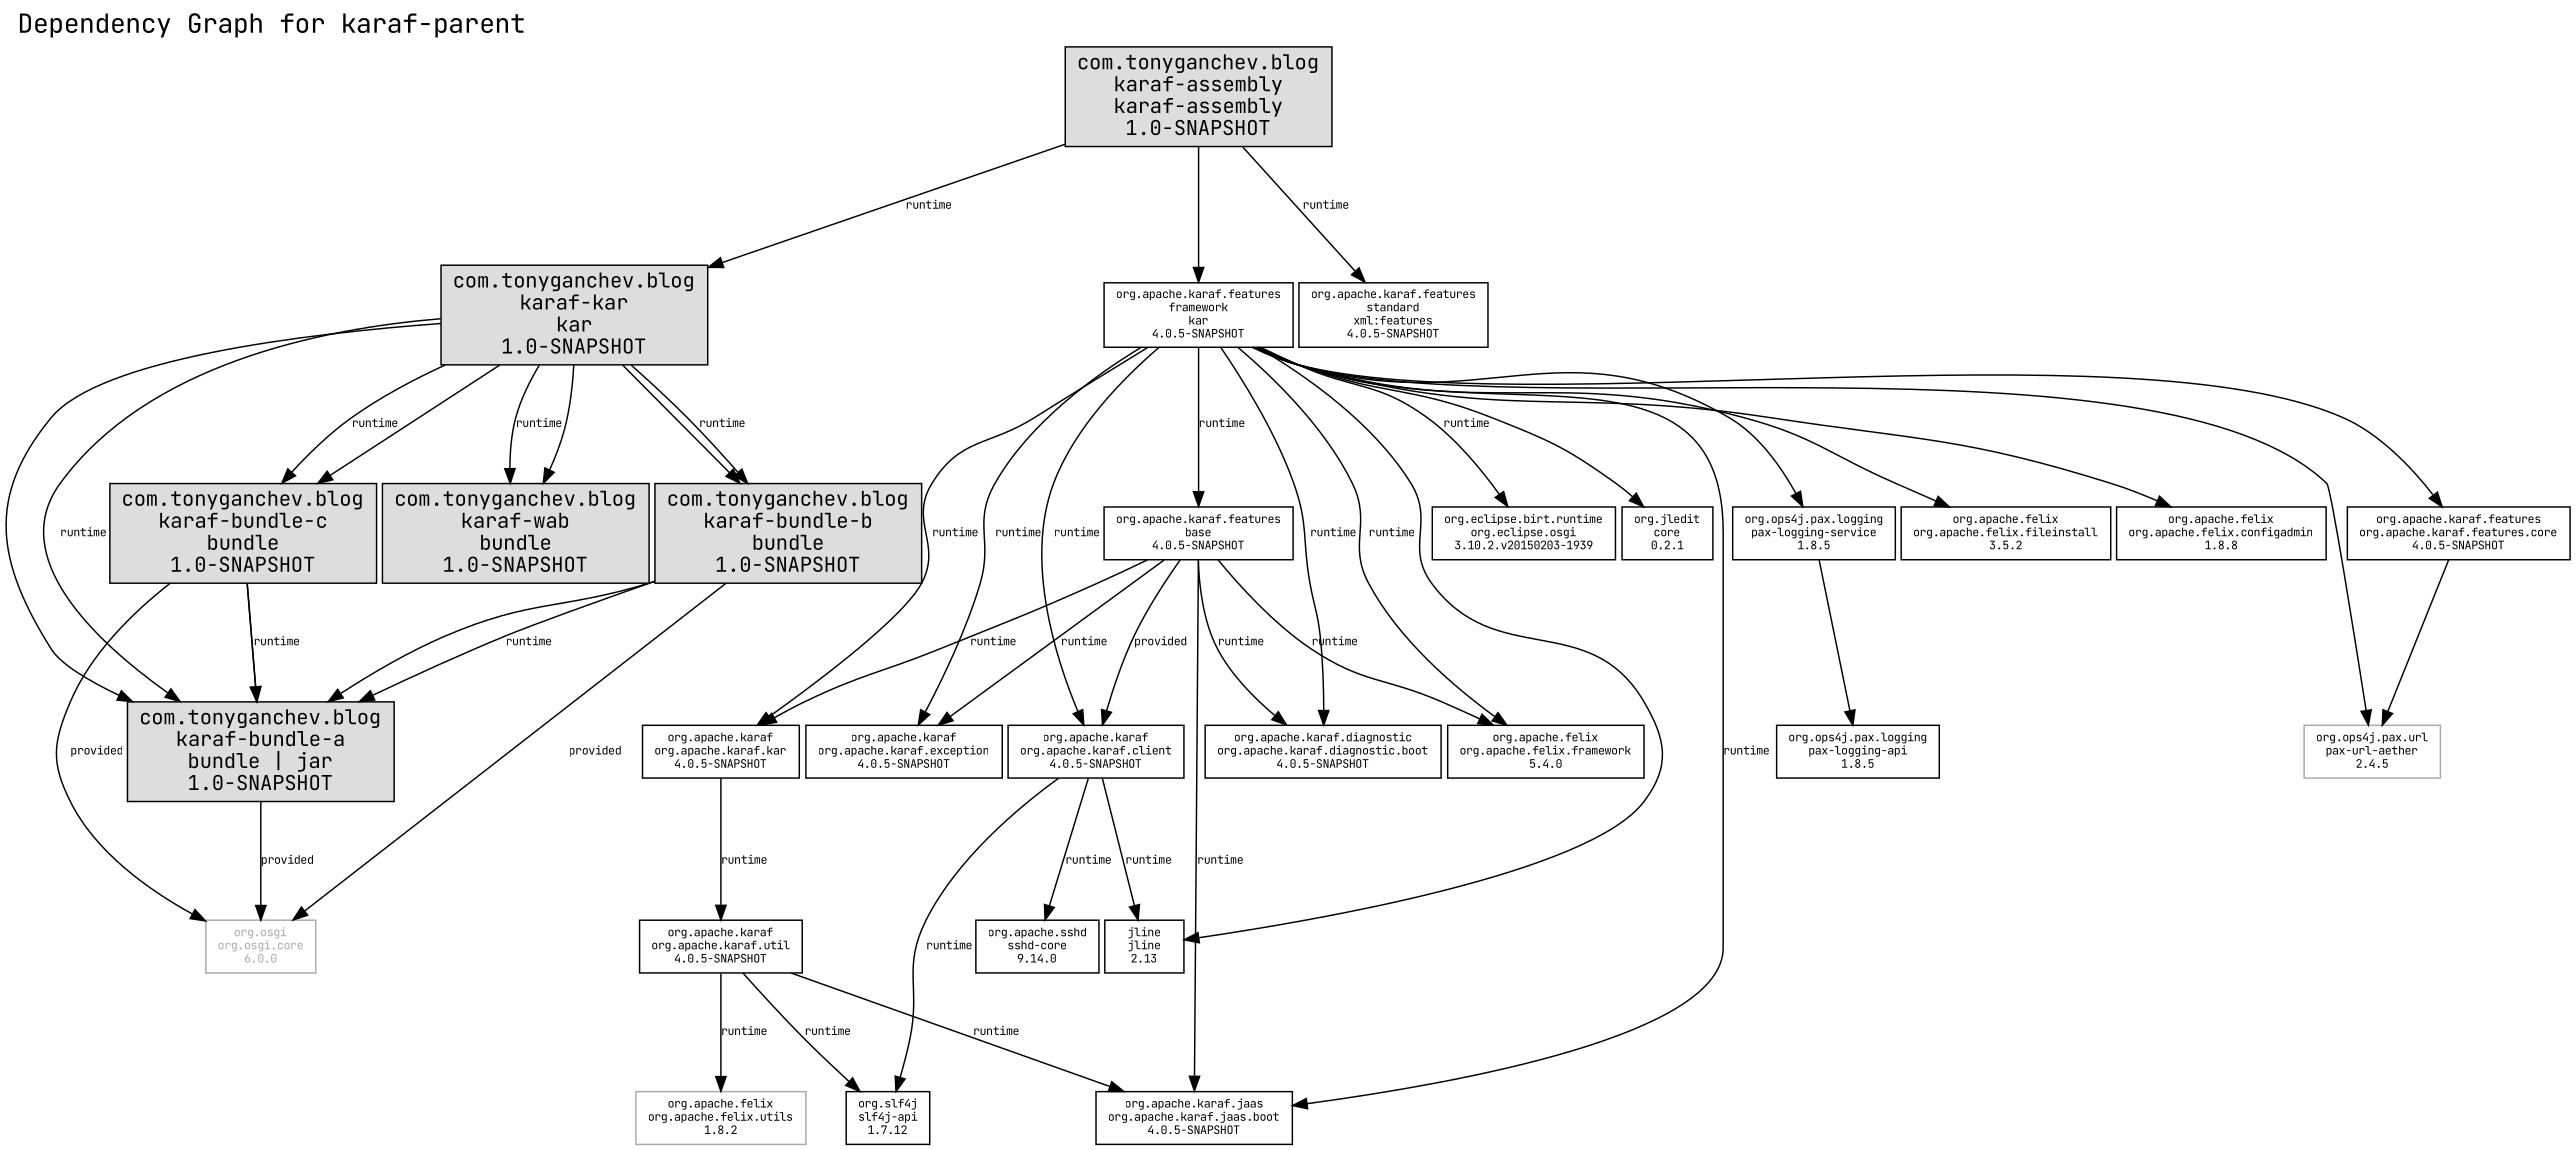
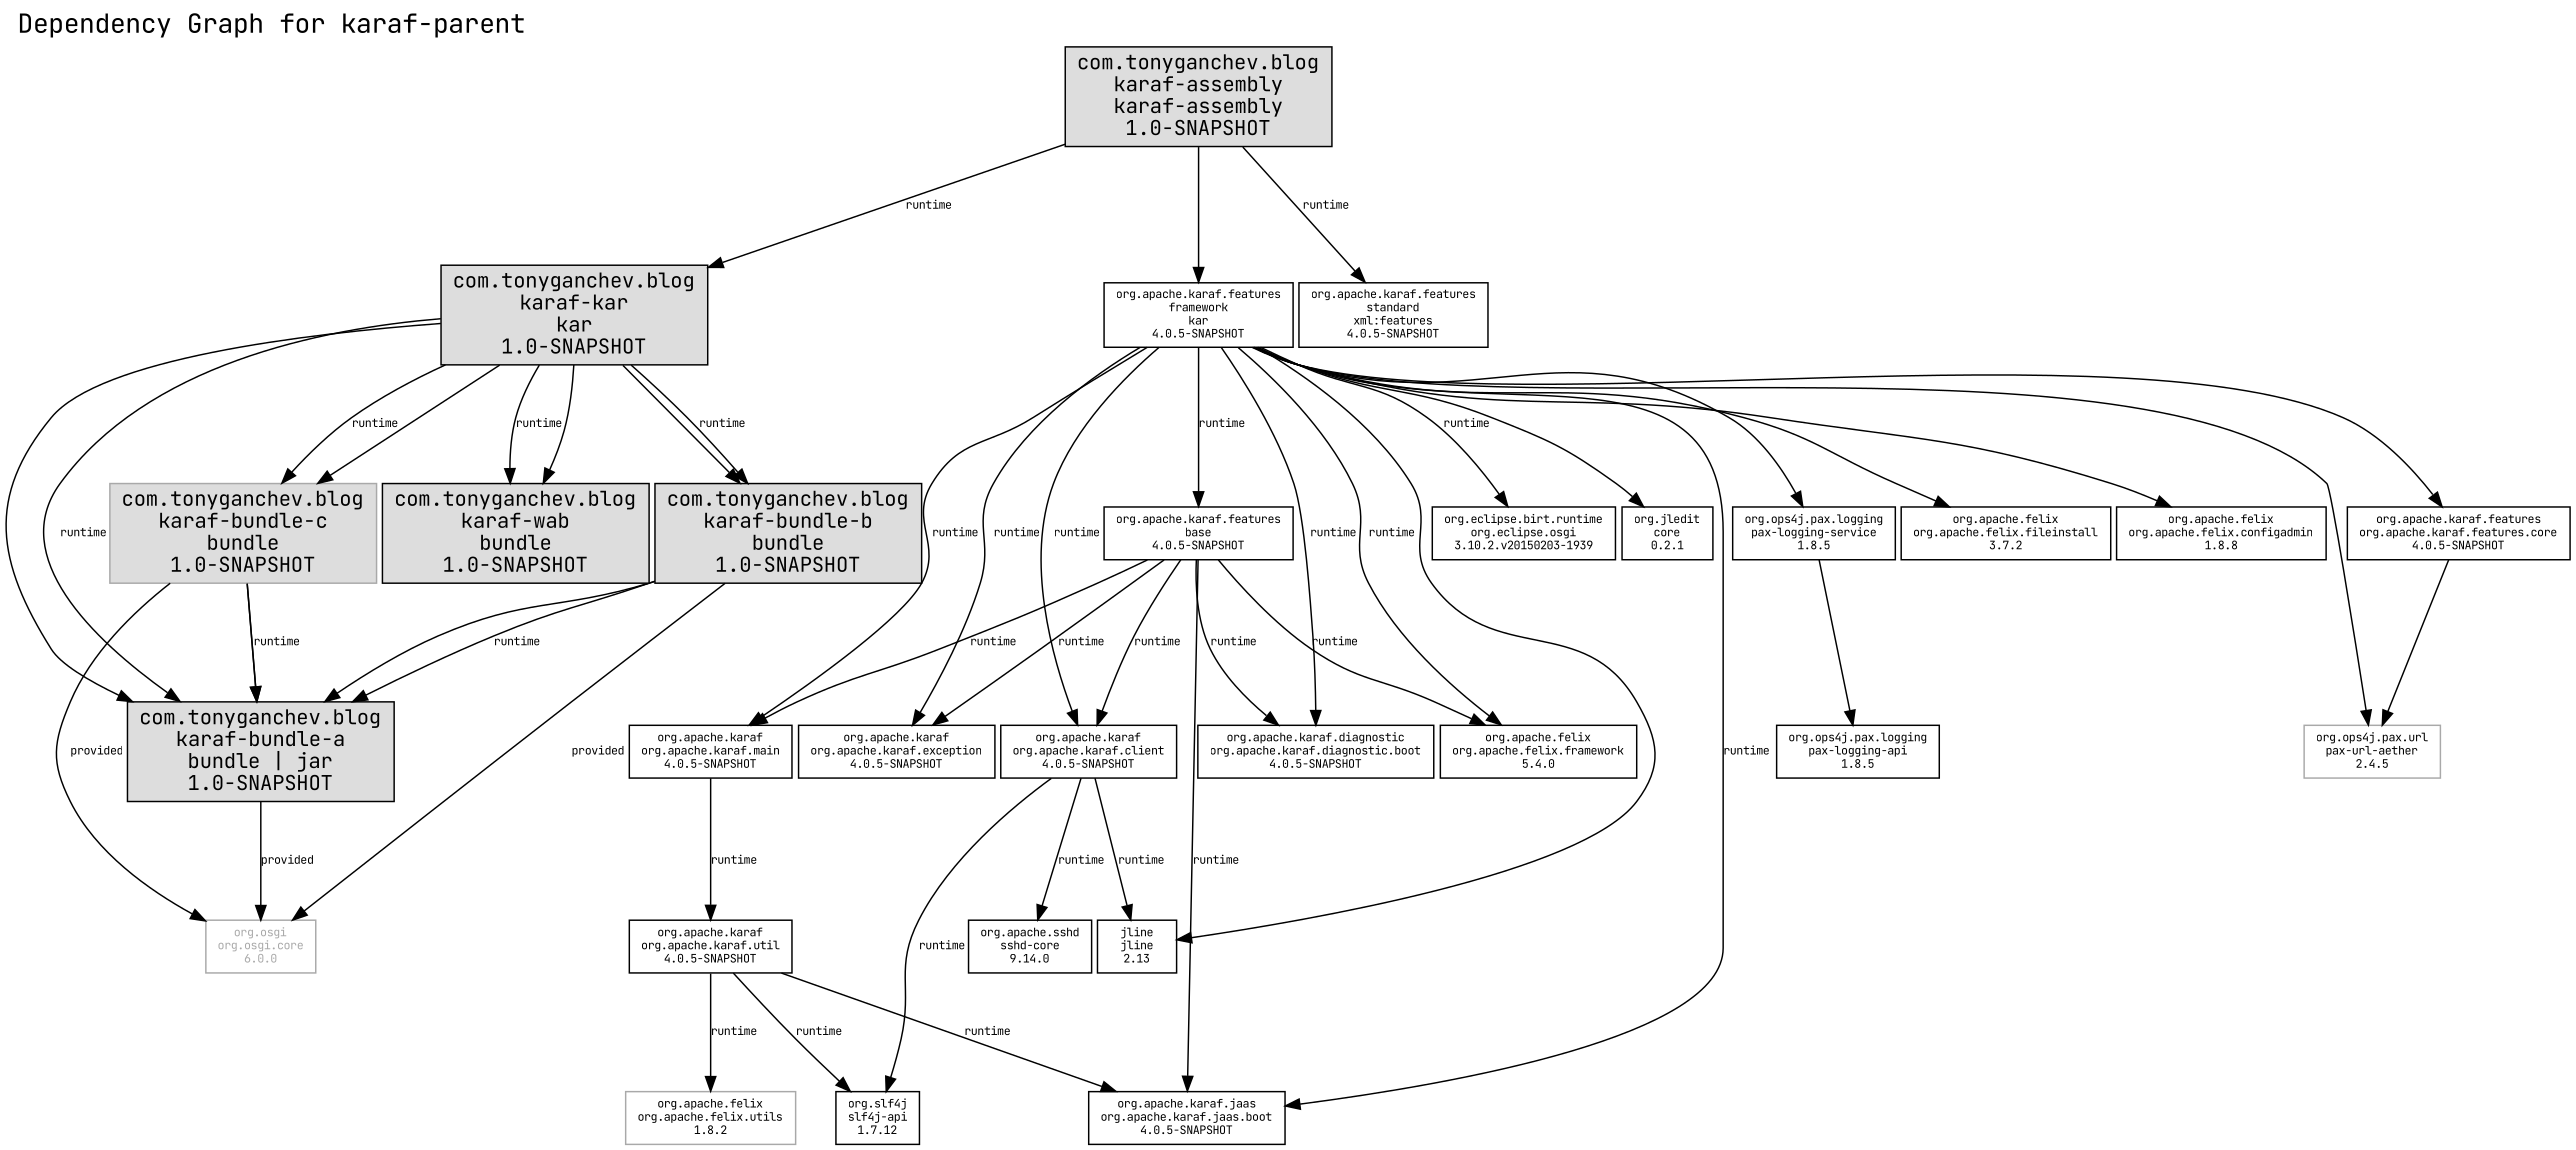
  digraph {
    fontname="JetBrains Mono"
    fontsize=18
    label="Dependency Graph for karaf-parent"
    labeljust=l
    labelloc=t
    nodesep=.05
    rankdir=TB
    ranksep=1
    node [color=black fillcolor=white fontcolor=black fontname="JetBrains Mono" fontsize=8.0 shape=rectangle style="solid,filled"]
    edge [color=black fontcolor=black fontname="JetBrains Mono" fontsize=8 style=solid weight=2.0]
    n1 [fillcolor="#dddddd" fontsize=14.0 label="com.tonyganchev.blog\nkaraf-bundle-a\nbundle | jar\n1.0-SNAPSHOT"]
    n2 [color=darkgrey fontcolor=darkgrey label="org.osgi\norg.osgi.core\n6.0.0"]
    n3 [fillcolor="#dddddd" fontsize=14.0 label="com.tonyganchev.blog\nkaraf-bundle-b\nbundle\n1.0-SNAPSHOT"]
-   n4 [fillcolor="#dddddd" fontsize=14.0 label="com.tonyganchev.blog\nkaraf-bundle-c\nbundle\n1.0-SNAPSHOT"]
+   n4 [color=darkgrey fillcolor="#dddddd" fontsize=14.0 label="com.tonyganchev.blog\nkaraf-bundle-c\nbundle\n1.0-SNAPSHOT"]
    n5 [fillcolor="#dddddd" fontsize=14.0 label="com.tonyganchev.blog\nkaraf-wab\nbundle\n1.0-SNAPSHOT"]
    n6 [fillcolor="#dddddd" fontsize=14.0 label="com.tonyganchev.blog\nkaraf-kar\nkar\n1.0-SNAPSHOT"]
    n7 [fillcolor="#dddddd" fontsize=14.0 label="com.tonyganchev.blog\nkaraf-assembly\nkaraf-assembly\n1.0-SNAPSHOT"]
    n8 [label="org.apache.karaf.features\nframework\nkar\n4.0.5-SNAPSHOT"]
    n9 [label="org.apache.karaf.features\nstandard\nxml:features\n4.0.5-SNAPSHOT"]
    n10 [label="org.apache.karaf.features\nbase\n4.0.5-SNAPSHOT"]
-   n11 [label="org.apache.karaf\norg.apache.karaf.kar\n4.0.5-SNAPSHOT"]
+   n11 [label="org.apache.karaf\norg.apache.karaf.main\n4.0.5-SNAPSHOT"]
    n12 [label="org.apache.karaf\norg.apache.karaf.exception\n4.0.5-SNAPSHOT"]
    n13 [label="org.apache.karaf\norg.apache.karaf.client\n4.0.5-SNAPSHOT"]
    n14 [label="org.apache.karaf.jaas\norg.apache.karaf.jaas.boot\n4.0.5-SNAPSHOT"]
    n15 [label="org.apache.karaf.diagnostic\norg.apache.karaf.diagnostic.boot\n4.0.5-SNAPSHOT"]
    n16 [label="org.apache.felix\norg.apache.felix.framework\n5.4.0"]
    n17 [label="jline\njline\n2.13"]
    n18 [label="org.eclipse.birt.runtime\norg.eclipse.osgi\n3.10.2.v20150203-1939"]
    n19 [label="org.jledit\ncore\n0.2.1"]
    n20 [label="org.ops4j.pax.logging\npax-logging-service\n1.8.5"]
    n21 [color=darkgrey label="org.ops4j.pax.url\npax-url-aether\n2.4.5"]
-   n22 [label="org.apache.felix\norg.apache.felix.fileinstall\n3.5.2"]
+   n22 [label="org.apache.felix\norg.apache.felix.fileinstall\n3.7.2"]
    n23 [label="org.apache.felix\norg.apache.felix.configadmin\n1.8.8"]
    n24 [label="org.apache.karaf.features\norg.apache.karaf.features.core\n4.0.5-SNAPSHOT"]
    n25 [label="org.apache.karaf\norg.apache.karaf.util\n4.0.5-SNAPSHOT"]
    n26 [label="org.slf4j\nslf4j-api\n1.7.12"]
    n27 [label="org.apache.sshd\nsshd-core\n9.14.0"]
    n28 [label="org.ops4j.pax.logging\npax-logging-api\n1.8.5"]
    n29 [color=darkgrey label="org.apache.felix\norg.apache.felix.utils\n1.8.2"]
    n1 -> n2 [label=provided]
    n3 -> n1 [weight=8.0]
    n3 -> n1 [label=runtime weight=4.0]
    n3 -> n2 [label=provided]
    n4 -> n1 [weight=8.0]
    n4 -> n1 [label=runtime weight=4.0]
    n4 -> n2 [label=provided]
    n6 -> n1 [weight=8.0]
    n6 -> n1 [label=runtime weight=4.0]
    n6 -> n3 [weight=16.0]
    n6 -> n3 [label=runtime weight=8.0]
    n6 -> n4 [weight=16.0]
    n6 -> n4 [label=runtime weight=8.0]
    n6 -> n5 [weight=8.0]
    n6 -> n5 [label=runtime weight=4.0]
    n7 -> n6 [label=runtime weight=18.0]
    n7 -> n8 [weight=68.0]
    n7 -> n9 [label=runtime]
    n8 -> n10 [label=runtime weight=14.0]
    n8 -> n11 [label=runtime weight=8.0]
    n8 -> n12 [label=runtime]
    n8 -> n13 [label=runtime weight=8.0]
    n8 -> n14 [label=runtime]
    n8 -> n15 [label=runtime]
    n8 -> n16 [label=runtime]
    n8 -> n17 [weight=4.0]
    n8 -> n18 [label=runtime]
    n8 -> n19 [weight=4.0]
    n8 -> n20 [weight=8.0]
    n8 -> n21 [weight=4.0]
    n8 -> n22 [weight=4.0]
    n8 -> n23 [weight=4.0]
    n8 -> n24 [weight=8.0]
    n10 -> n11 [label=runtime weight=8.0]
    n10 -> n12 [label=runtime]
-   n10 -> n13 [label=provided weight=8.0]
+   n10 -> n13 [label=runtime weight=8.0]
    n10 -> n14 [label=runtime]
    n10 -> n15 [label=runtime]
    n10 -> n16 [label=runtime]
    n11 -> n25 [label=runtime weight=8.0]
    n13 -> n17 [label=runtime]
    n13 -> n26 [label=runtime]
    n13 -> n27 [label=runtime]
    n20 -> n28 [weight=4.0]
    n24 -> n21 [weight=4.0]
    n25 -> n14 [label=runtime]
    n25 -> n26 [label=runtime]
    n25 -> n29 [label=runtime]
  }
